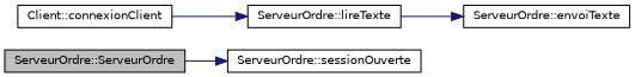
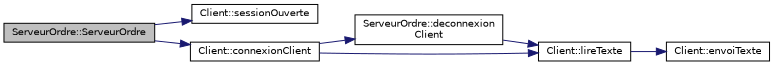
  digraph {
    rankdir=LR
    node [color=black fillcolor=white fontname=Helvetica fontsize=10 shape=record style=filled]
    edge [color=midnightblue fontname=Helvetica fontsize=10 labelfontname=Helvetica labelfontsize=10 style=solid]
    n1 [fillcolor=grey75 fontcolor=black height=0.2 label="ServeurOrdre::ServeurOrdre" width=0.4]
-   n2 [height=0.2 label="ServeurOrdre::sessionOuverte" width=0.4]
+   n2 [height=0.2 label="Client::sessionOuverte" width=0.4]
    n3 [height=0.2 label="Client::connexionClient" width=0.4]
-   n5 [height=0.2 label="ServeurOrdre::lireTexte" width=0.4]
-   n6 [height=0.2 label="ServeurOrdre::envoiTexte" width=0.4]
+   n4 [height=0.2 label="ServeurOrdre::deconnexion\lClient" width=0.4]
+   n5 [height=0.2 label="Client::lireTexte" width=0.4]
+   n6 [height=0.2 label="Client::envoiTexte" width=0.4]
    n1 -> n2
+   n1 -> n3
+   n3 -> n4
    n3 -> n5
+   n4 -> n5
    n5 -> n6
  }
